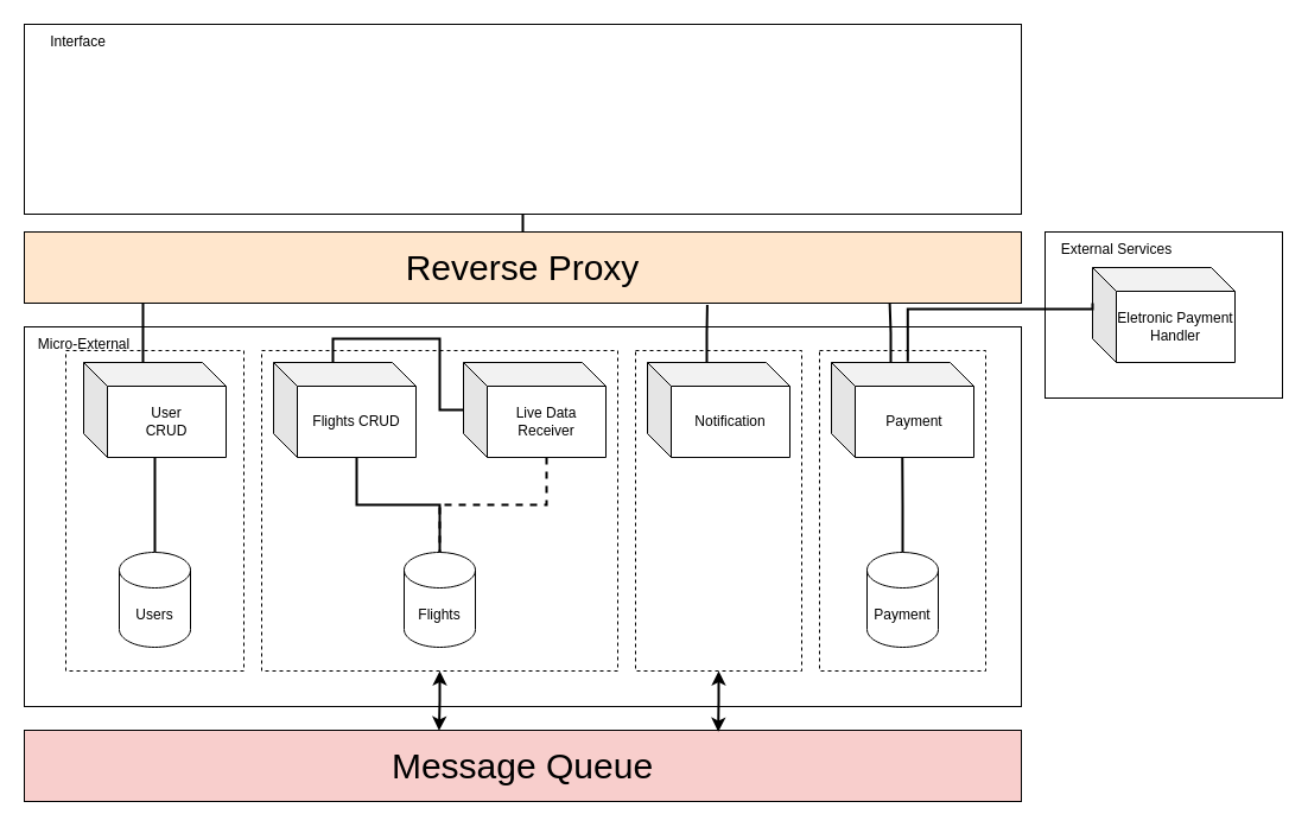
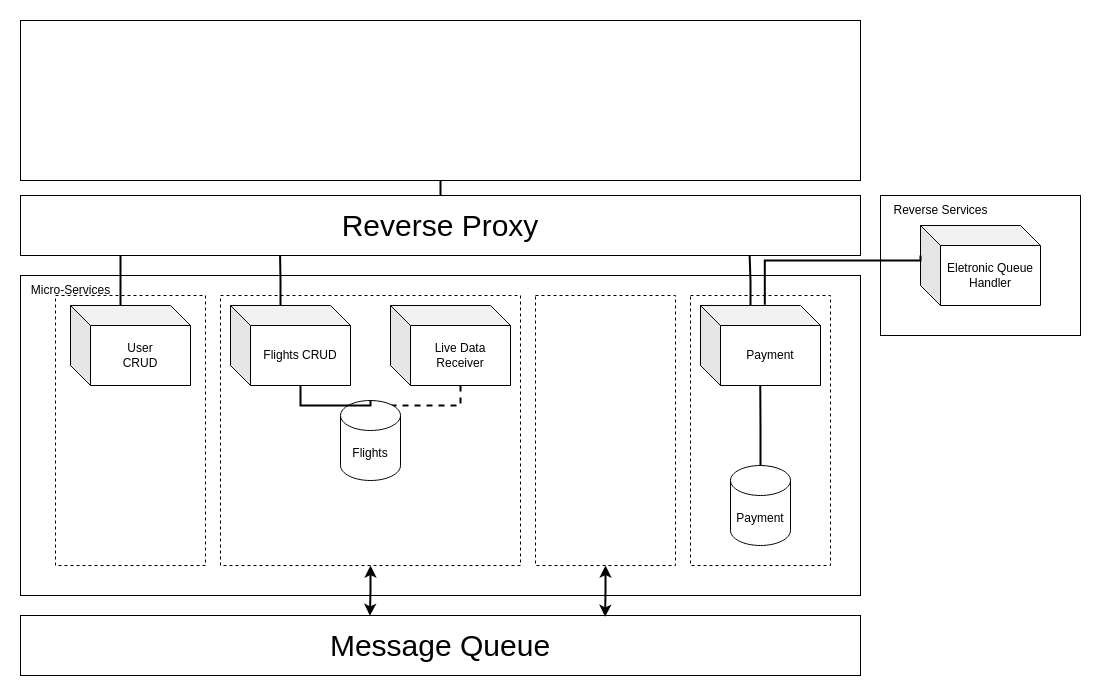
  <mxCell id="0" />
  <mxCell id="1" parent="0" />
  <mxCell id="2" value="" style="rounded=0;whiteSpace=wrap;html=1;align=left;" parent="1" vertex="1"><mxGeometry x="20" y="275" width="840" height="320" as="geometry" /></mxCell>
  <mxCell id="3" value="" style="rounded=0;whiteSpace=wrap;html=1;dashed=1;" parent="1" vertex="1"><mxGeometry x="55" y="295" width="150" height="270" as="geometry" /></mxCell>
  <mxCell id="4" value="" style="rounded=0;whiteSpace=wrap;html=1;dashed=1;" parent="1" vertex="1"><mxGeometry x="535" y="295" width="140" height="270" as="geometry" /></mxCell>
  <mxCell id="5" value="" style="rounded=0;whiteSpace=wrap;html=1;dashed=1;" parent="1" vertex="1"><mxGeometry x="220" y="295" width="300" height="270" as="geometry" /></mxCell>
  <mxCell id="6" value="" style="rounded=0;whiteSpace=wrap;html=1;" parent="1" vertex="1"><mxGeometry x="880" y="195" width="200" height="140" as="geometry" /></mxCell>
  <mxCell id="7" value="" style="rounded=0;whiteSpace=wrap;html=1;align=left;" parent="1" vertex="1"><mxGeometry x="20" y="20" width="840" height="160" as="geometry" /></mxCell>
- <mxCell id="8" style="edgeStyle=orthogonalEdgeStyle;rounded=0;orthogonalLoop=1;jettySize=auto;html=1;exitX=0.5;exitY=0;exitDx=0;exitDy=0;exitPerimeter=0;endArrow=none;endFill=0;strokeWidth=2;" parent="1" source="9" target="10" edge="1"><mxGeometry relative="1" as="geometry" /></mxCell>
- <mxCell id="9" value="Users" style="shape=cylinder3;whiteSpace=wrap;html=1;boundedLbl=1;backgroundOutline=1;size=15;" parent="1" vertex="1"><mxGeometry x="100" y="465" width="60" height="80" as="geometry" /></mxCell>
  <mxCell id="10" value="User&lt;br&gt;CRUD" style="shape=cube;whiteSpace=wrap;html=1;boundedLbl=1;backgroundOutline=1;darkOpacity=0.05;darkOpacity2=0.1;" parent="1" vertex="1"><mxGeometry x="70" y="305" width="120" height="80" as="geometry" /></mxCell>
  <mxCell id="11" value="Flights CRUD" style="shape=cube;whiteSpace=wrap;html=1;boundedLbl=1;backgroundOutline=1;darkOpacity=0.05;darkOpacity2=0.1;" parent="1" vertex="1"><mxGeometry x="230" y="305" width="120" height="80" as="geometry" /></mxCell>
  <mxCell id="12" style="edgeStyle=orthogonalEdgeStyle;rounded=0;orthogonalLoop=1;jettySize=auto;html=1;exitX=0;exitY=0;exitDx=70;exitDy=80;exitPerimeter=0;endArrow=none;endFill=0;entryX=0.5;entryY=0;entryDx=0;entryDy=0;entryPerimeter=0;strokeWidth=2;dashed=1;" parent="1" source="13" target="15" edge="1"><mxGeometry relative="1" as="geometry"><mxPoint x="380" y="465" as="targetPoint" /></mxGeometry></mxCell>
  <mxCell id="13" value="Live Data&lt;br&gt;Receiver" style="shape=cube;whiteSpace=wrap;html=1;boundedLbl=1;backgroundOutline=1;darkOpacity=0.05;darkOpacity2=0.1;" parent="1" vertex="1"><mxGeometry x="390" y="305" width="120" height="80" as="geometry" /></mxCell>
  <mxCell id="14" style="edgeStyle=orthogonalEdgeStyle;rounded=0;orthogonalLoop=1;jettySize=auto;html=1;exitX=0.5;exitY=0;exitDx=0;exitDy=0;entryX=0.5;entryY=1;entryDx=0;entryDy=0;endArrow=none;endFill=0;strokeWidth=2;" parent="1" source="20" target="7" edge="1"><mxGeometry relative="1" as="geometry"><mxPoint x="605" y="200" as="sourcePoint" /></mxGeometry></mxCell>
- <mxCell id="15" value="Flights" style="shape=cylinder3;whiteSpace=wrap;html=1;boundedLbl=1;backgroundOutline=1;size=15;" parent="1" vertex="1"><mxGeometry x="340" y="465" width="60" height="80" as="geometry" /></mxCell>
- <mxCell id="16" value="Interface" style="text;html=1;align=center;verticalAlign=middle;resizable=0;points=[];autosize=1;strokeColor=none;fillColor=none;" parent="1" vertex="1"><mxGeometry x="30" y="20" width="70" height="30" as="geometry" /></mxCell>
- <mxCell id="17" value="External Services" style="text;html=1;align=center;verticalAlign=middle;resizable=0;points=[];autosize=1;strokeColor=none;fillColor=none;" parent="1" vertex="1"><mxGeometry x="880" y="195" width="120" height="30" as="geometry" /></mxCell>
- <mxCell id="18" value="Micro-External" style="text;html=1;align=center;verticalAlign=middle;resizable=0;points=[];autosize=1;strokeColor=none;fillColor=none;" parent="1" vertex="1"><mxGeometry x="20" y="275" width="100" height="30" as="geometry" /></mxCell>
- <mxCell id="19" value="Eletronic Payment Handler" style="shape=cube;whiteSpace=wrap;html=1;boundedLbl=1;backgroundOutline=1;darkOpacity=0.05;darkOpacity2=0.1;" parent="1" vertex="1"><mxGeometry x="920" y="225" width="120" height="80" as="geometry" /></mxCell>
- <mxCell id="20" value="&lt;font style=&quot;font-size: 30px;&quot;&gt;Reverse Proxy&lt;/font&gt;" style="rounded=0;whiteSpace=wrap;html=1;align=center;fillColor=#ffe6cc;" parent="1" vertex="1"><mxGeometry x="20" y="195" width="840" height="60" as="geometry" /></mxCell>
- <mxCell id="21" value="Notification" style="shape=cube;whiteSpace=wrap;html=1;boundedLbl=1;backgroundOutline=1;darkOpacity=0.05;darkOpacity2=0.1;" parent="1" vertex="1"><mxGeometry x="545" y="305" width="120" height="80" as="geometry" /></mxCell>
+ <mxCell id="15" value="Flights" style="shape=cylinder3;whiteSpace=wrap;html=1;boundedLbl=1;backgroundOutline=1;size=15;" parent="1" vertex="1"><mxGeometry x="340" y="400" width="60" height="80" as="geometry" /></mxCell>
+ <mxCell id="17" value="Reverse Services" style="text;html=1;align=center;verticalAlign=middle;resizable=0;points=[];autosize=1;strokeColor=none;fillColor=none;" parent="1" vertex="1"><mxGeometry x="880" y="195" width="120" height="30" as="geometry" /></mxCell>
+ <mxCell id="18" value="Micro-Services" style="text;html=1;align=center;verticalAlign=middle;resizable=0;points=[];autosize=1;strokeColor=none;fillColor=none;" parent="1" vertex="1"><mxGeometry x="20" y="275" width="100" height="30" as="geometry" /></mxCell>
+ <mxCell id="19" value="Eletronic Queue Handler" style="shape=cube;whiteSpace=wrap;html=1;boundedLbl=1;backgroundOutline=1;darkOpacity=0.05;darkOpacity2=0.1;" parent="1" vertex="1"><mxGeometry x="920" y="225" width="120" height="80" as="geometry" /></mxCell>
+ <mxCell id="20" value="&lt;font style=&quot;font-size: 30px;&quot;&gt;Reverse Proxy&lt;/font&gt;" style="rounded=0;whiteSpace=wrap;html=1;align=center;" parent="1" vertex="1"><mxGeometry x="20" y="195" width="840" height="60" as="geometry" /></mxCell>
  <mxCell id="22" style="edgeStyle=orthogonalEdgeStyle;rounded=0;orthogonalLoop=1;jettySize=auto;html=1;exitX=0;exitY=0;exitDx=50;exitDy=0;exitPerimeter=0;endArrow=none;endFill=0;strokeWidth=2;" parent="1" source="10" edge="1"><mxGeometry relative="1" as="geometry"><mxPoint x="120" y="255" as="targetPoint" /></mxGeometry></mxCell>
- <mxCell id="23" style="edgeStyle=orthogonalEdgeStyle;rounded=0;orthogonalLoop=1;jettySize=auto;html=1;exitX=0;exitY=0;exitDx=50;exitDy=0;exitPerimeter=0;endArrow=none;endFill=0;strokeWidth=2;" parent="1" source="11" target="13" edge="1"><mxGeometry relative="1" as="geometry"><mxPoint x="280" y="260" as="targetPoint" /></mxGeometry></mxCell>
+ <mxCell id="23" style="edgeStyle=orthogonalEdgeStyle;rounded=0;orthogonalLoop=1;jettySize=auto;html=1;exitX=0;exitY=0;exitDx=50;exitDy=0;exitPerimeter=0;endArrow=none;endFill=0;strokeWidth=2;entryX=0.309;entryY=0.99;entryDx=0;entryDy=0;entryPerimeter=0;" parent="1" source="11" target="20" edge="1"><mxGeometry relative="1" as="geometry"><mxPoint x="280" y="260" as="targetPoint" /></mxGeometry></mxCell>
  <mxCell id="24" style="edgeStyle=orthogonalEdgeStyle;rounded=0;orthogonalLoop=1;jettySize=auto;html=1;exitX=0;exitY=0;exitDx=70;exitDy=80;exitPerimeter=0;entryX=0.5;entryY=0;entryDx=0;entryDy=0;entryPerimeter=0;endArrow=none;endFill=0;strokeWidth=2;" parent="1" source="11" target="15" edge="1"><mxGeometry relative="1" as="geometry" /></mxCell>
- <mxCell id="25" value="&lt;font style=&quot;font-size: 30px;&quot;&gt;Message&amp;nbsp;&lt;span style=&quot;background-color: initial;&quot;&gt;Queue&lt;/span&gt;&lt;/font&gt;" style="rounded=0;whiteSpace=wrap;html=1;align=center;fillColor=#f8cecc;" parent="1" vertex="1"><mxGeometry x="20" y="615" width="840" height="60" as="geometry" /></mxCell>
+ <mxCell id="25" value="&lt;font style=&quot;font-size: 30px;&quot;&gt;Message&amp;nbsp;&lt;span style=&quot;background-color: initial;&quot;&gt;Queue&lt;/span&gt;&lt;/font&gt;" style="rounded=0;whiteSpace=wrap;html=1;align=center;" parent="1" vertex="1"><mxGeometry x="20" y="615" width="840" height="60" as="geometry" /></mxCell>
  <mxCell id="26" style="edgeStyle=orthogonalEdgeStyle;rounded=0;orthogonalLoop=1;jettySize=auto;html=1;exitX=0.5;exitY=1;exitDx=0;exitDy=0;startArrow=classic;startFill=1;strokeWidth=2;entryX=0.416;entryY=0.005;entryDx=0;entryDy=0;entryPerimeter=0;" parent="1" source="5" target="25" edge="1"><mxGeometry relative="1" as="geometry"><mxPoint x="370" y="610" as="targetPoint" /></mxGeometry></mxCell>
- <mxCell id="27" style="edgeStyle=orthogonalEdgeStyle;rounded=0;orthogonalLoop=1;jettySize=auto;html=1;exitX=0;exitY=0;exitDx=50.0;exitDy=0;exitPerimeter=0;entryX=0.685;entryY=1.026;entryDx=0;entryDy=0;entryPerimeter=0;endArrow=none;endFill=0;strokeWidth=2;" parent="1" source="21" target="20" edge="1"><mxGeometry relative="1" as="geometry" /></mxCell>
  <mxCell id="28" value="" style="rounded=0;whiteSpace=wrap;html=1;dashed=1;" vertex="1" parent="1"><mxGeometry x="690" y="295" width="140" height="270" as="geometry" /></mxCell>
  <mxCell id="29" value="Payment" style="shape=cube;whiteSpace=wrap;html=1;boundedLbl=1;backgroundOutline=1;darkOpacity=0.05;darkOpacity2=0.1;" vertex="1" parent="1"><mxGeometry x="700" y="305" width="120" height="80" as="geometry" /></mxCell>
  <mxCell id="30" value="Payment" style="shape=cylinder3;whiteSpace=wrap;html=1;boundedLbl=1;backgroundOutline=1;size=15;" vertex="1" parent="1"><mxGeometry x="730" y="465" width="60" height="80" as="geometry" /></mxCell>
  <mxCell id="31" style="edgeStyle=orthogonalEdgeStyle;rounded=0;orthogonalLoop=1;jettySize=auto;html=1;exitX=0;exitY=0;exitDx=50;exitDy=0;exitPerimeter=0;strokeWidth=2;endArrow=none;endFill=0;entryX=0.868;entryY=1.005;entryDx=0;entryDy=0;entryPerimeter=0;" edge="1" parent="1" source="29" target="20"><mxGeometry relative="1" as="geometry"><mxPoint x="750" y="260" as="targetPoint" /></mxGeometry></mxCell>
  <mxCell id="32" style="edgeStyle=orthogonalEdgeStyle;rounded=0;orthogonalLoop=1;jettySize=auto;html=1;exitX=0;exitY=0;exitDx=0;exitDy=30;exitPerimeter=0;entryX=0.536;entryY=-0.01;entryDx=0;entryDy=0;entryPerimeter=0;strokeWidth=2;startArrow=none;startFill=0;endArrow=none;endFill=0;" edge="1" parent="1" source="19" target="29"><mxGeometry relative="1" as="geometry"><Array as="points"><mxPoint x="920" y="260" /><mxPoint x="764" y="260" /></Array></mxGeometry></mxCell>
  <mxCell id="33" style="edgeStyle=orthogonalEdgeStyle;rounded=0;orthogonalLoop=1;jettySize=auto;html=1;exitX=0.5;exitY=1;exitDx=0;exitDy=0;entryX=0.696;entryY=0.023;entryDx=0;entryDy=0;entryPerimeter=0;startArrow=classic;startFill=1;strokeWidth=2;" edge="1" parent="1" source="4" target="25"><mxGeometry relative="1" as="geometry" /></mxCell>
  <mxCell id="34" style="edgeStyle=orthogonalEdgeStyle;rounded=0;orthogonalLoop=1;jettySize=auto;html=1;exitX=0.5;exitY=0;exitDx=0;exitDy=0;exitPerimeter=0;entryX=0.498;entryY=0.997;entryDx=0;entryDy=0;entryPerimeter=0;strokeWidth=2;endArrow=none;endFill=0;" edge="1" parent="1" source="30" target="29"><mxGeometry relative="1" as="geometry" /></mxCell>
